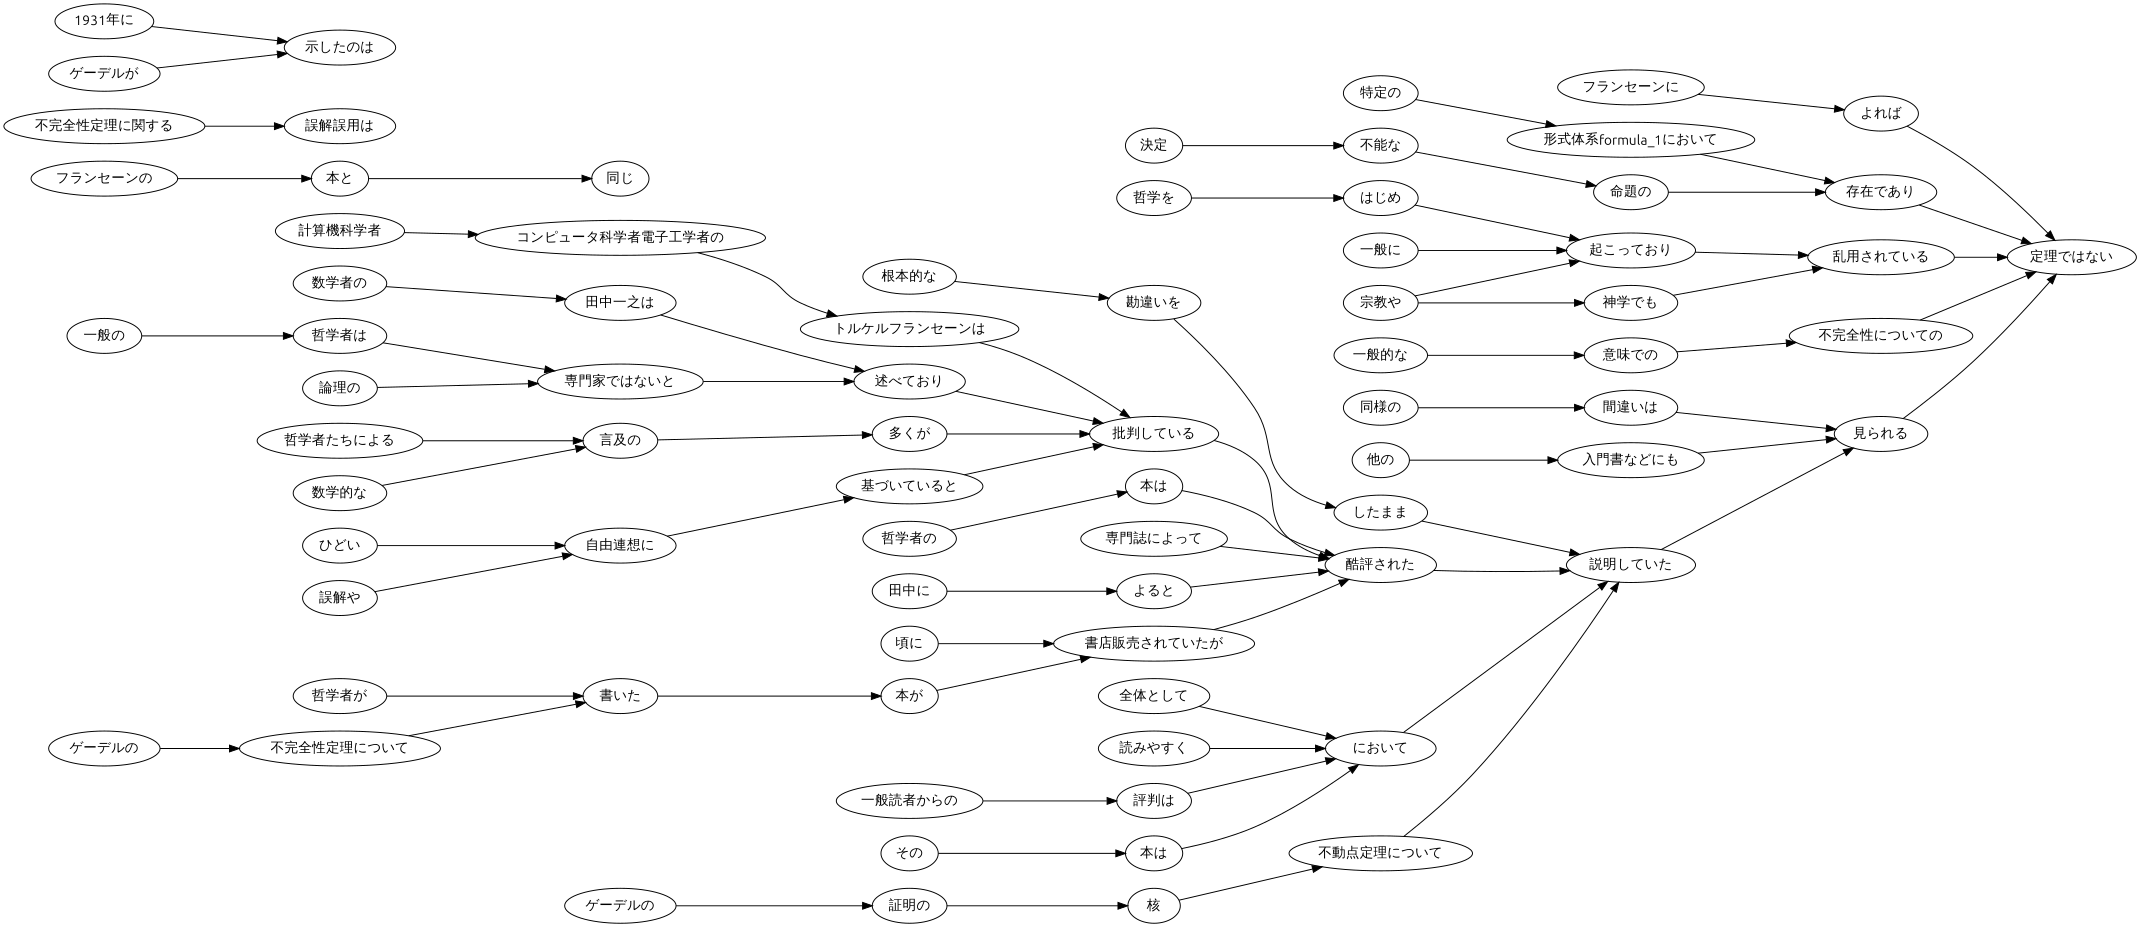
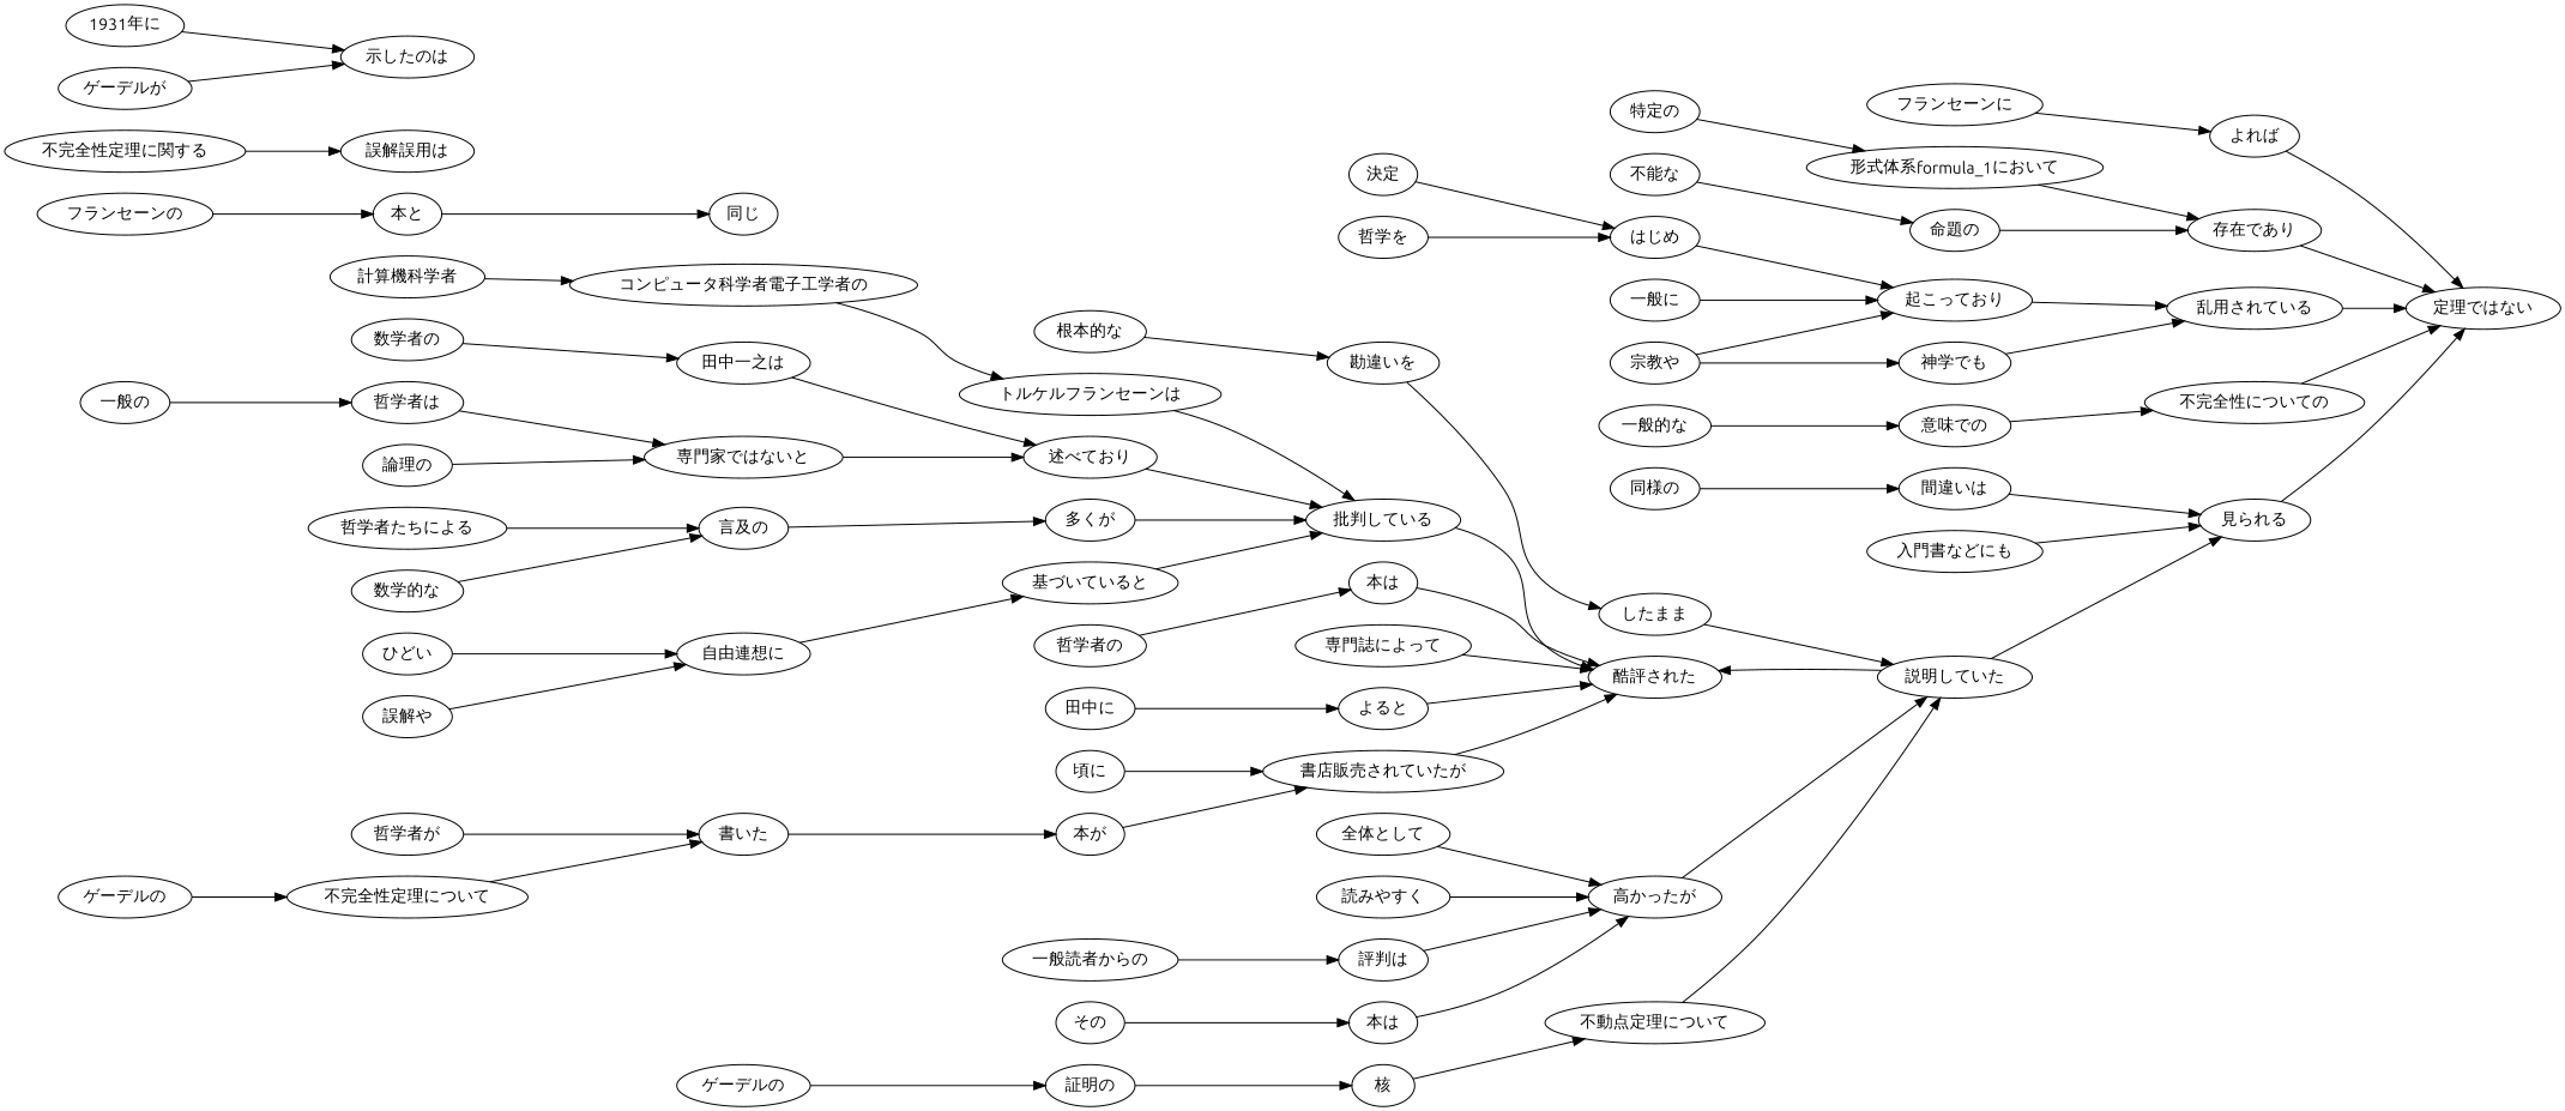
  digraph {
    fontname=Ubuntu
    rankdir=LR
    node [fontname=Ubuntu]
    edge [fontname=Ubuntu]
    n1 [label="数学者の"]
    n2 [label="田中一之は"]
    n3 [label="述べており"]
    n4 [label="批判している"]
    n5 [label="酷評された"]
    n6 [label="一般の"]
    n7 [label="哲学者は"]
    n8 [label="専門家ではないと"]
    n9 [label="論理の"]
    n10 [label="説明していた"]
    n11 [label="計算機科学者"]
    n12 [label="コンピュータ科学者電子工学者の"]
    n13 [label="トルケルフランセーンは"]
    n14 [label="哲学者たちによる"]
    n15 [label="言及の"]
    n16 [label="多くが"]
    n17 [label="数学的な"]
    n18 [label="ひどい"]
    n19 [label="自由連想に"]
    n20 [label="基づいていると"]
    n21 [label="誤解や"]
    n22 [label="見られる"]
    n23 [label="田中に"]
    n24 [label="よると"]
    n25 [label="ゲーデルの"]
    n26 [label="不完全性定理について"]
    n27 [label="書いた"]
    n28 [label="本が"]
    n29 [label="書店販売されていたが"]
    n30 [label="哲学者が"]
    n31 [label="フランセーンの"]
    n32 [label="本と"]
    n33 [label="同じ"]
    n34 [label="頃に"]
    n35 [label="哲学者の"]
    n36 [label="本は"]
    n37 [label="専門誌によって"]
    n38 [label="定理ではない"]
    n39 [label="その"]
    n40 [label="本は"]
-   n41 [label="において"]
+   n41 [label="高かったが"]
    n42 [label="全体として"]
    n43 [label="読みやすく"]
    n44 [label="一般読者からの"]
    n45 [label="評判は"]
    n46 [label="ゲーデルの"]
    n47 [label="証明の"]
    n48 [label="核"]
    n49 [label="不動点定理について"]
    n50 [label="根本的な"]
    n51 [label="勘違いを"]
    n52 [label="したまま"]
    n53 [label="同様の"]
    n54 [label="間違いは"]
-   n55 [label="他の"]
    n56 [label="入門書などにも"]
    n57 [label="フランセーンに"]
    n58 [label="よれば"]
    n59 [label="不完全性定理に関する"]
    n60 [label="誤解誤用は"]
    n61 [label="起こっており"]
    n62 [label="乱用されている"]
    n63 [label="哲学を"]
    n64 [label="はじめ"]
    n65 [label="一般に"]
    n66 [label="宗教や"]
    n67 [label="神学でも"]
    n68 [label="1931年に"]
    n69 [label="示したのは"]
    n70 [label="ゲーデルが"]
    n71 [label="特定の"]
    n72 [label="形式体系formula_1において"]
    n73 [label="存在であり"]
    n74 [label="決定"]
    n75 [label="不能な"]
    n76 [label="命題の"]
    n77 [label="一般的な"]
    n78 [label="意味での"]
    n79 [label="不完全性についての"]
    n1 -> n2
    n2 -> n3
    n3 -> n4
    n4 -> n5
-   n5 -> n10
+   n10 -> n5
    n6 -> n7
    n7 -> n8
    n8 -> n3
    n9 -> n8
    n10 -> n22
    n11 -> n12
    n12 -> n13
    n13 -> n4
    n14 -> n15
    n15 -> n16
    n16 -> n4
    n17 -> n15
    n18 -> n19
    n19 -> n20
    n20 -> n4
    n21 -> n19
    n22 -> n38
    n23 -> n24
    n24 -> n5
    n25 -> n26
    n26 -> n27
    n27 -> n28
    n28 -> n29
    n29 -> n5
    n30 -> n27
    n31 -> n32
    n32 -> n33
    n34 -> n29
    n35 -> n36
    n36 -> n5
    n37 -> n5
    n39 -> n40
    n40 -> n41
    n41 -> n10
    n42 -> n41
    n43 -> n41
    n44 -> n45
    n45 -> n41
    n46 -> n47
    n47 -> n48
    n48 -> n49
    n49 -> n10
    n50 -> n51
    n51 -> n52
    n52 -> n10
    n53 -> n54
    n54 -> n22
-   n55 -> n56
    n56 -> n22
    n57 -> n58
    n58 -> n38
    n59 -> n60
    n61 -> n62
    n62 -> n38
    n63 -> n64
    n64 -> n61
    n65 -> n61
    n66 -> n61
    n66 -> n67
    n67 -> n62
    n68 -> n69
    n70 -> n69
    n71 -> n72
    n72 -> n73
    n73 -> n38
-   n74 -> n75
+   n74 -> n64
    n75 -> n76
    n76 -> n73
    n77 -> n78
    n78 -> n79
    n79 -> n38
  }
